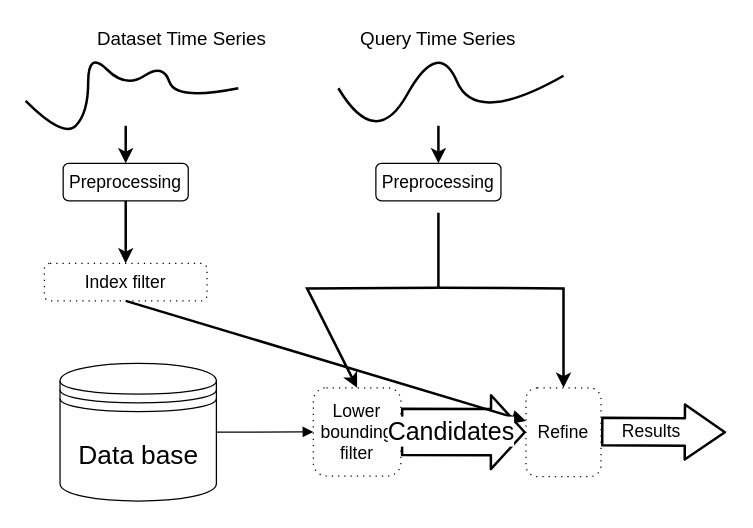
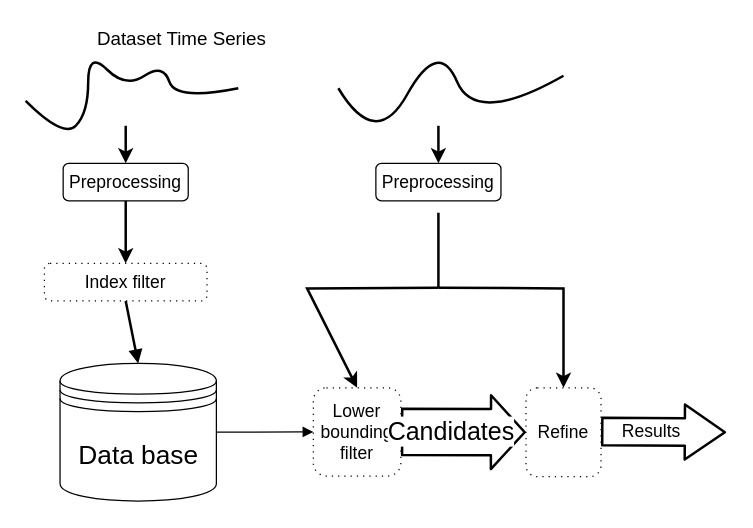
  <mxCell id="0" />
  <mxCell id="1" parent="0" />
  <mxCell id="2" value="&lt;font style=&quot;font-size: 21px&quot;&gt;Data base&lt;/font&gt;" style="shape=datastore;whiteSpace=wrap;html=1;" vertex="1" parent="1"><mxGeometry x="47.5" y="290" width="125" height="110" as="geometry" /></mxCell>
  <mxCell id="3" value="" style="endArrow=block;endFill=1;endSize=6;html=1;entryX=0;entryY=0.5;entryDx=0;entryDy=0;" edge="1" parent="1" source="2" target="4"><mxGeometry width="100" relative="1" as="geometry"><mxPoint x="250" y="296" as="sourcePoint" /><mxPoint x="190" y="296" as="targetPoint" /></mxGeometry></mxCell>
  <mxCell id="4" value="&lt;font style=&quot;font-size: 14px&quot;&gt;Lower bounding filter&lt;/font&gt;" style="shape=ext;rounded=1;html=1;whiteSpace=wrap;dashed=1;dashPattern=1 4;" vertex="1" parent="1"><mxGeometry x="250" y="309.5" width="70" height="70.5" as="geometry" /></mxCell>
  <mxCell id="5" value="" style="curved=1;endArrow=none;html=1;endFill=0;strokeWidth=2;" edge="1" parent="1"><mxGeometry width="50" height="50" relative="1" as="geometry"><mxPoint x="270" y="70" as="sourcePoint" /><mxPoint x="450" y="60" as="targetPoint" /><Array as="points"><mxPoint x="300" y="120" /><mxPoint x="350" y="30" /><mxPoint x="380" y="100" /></Array></mxGeometry></mxCell>
  <mxCell id="6" value="" style="curved=1;endArrow=none;html=1;endFill=0;strokeWidth=2;" edge="1" parent="1"><mxGeometry width="50" height="50" relative="1" as="geometry"><mxPoint x="20" y="80" as="sourcePoint" /><mxPoint x="190" y="70" as="targetPoint" /><Array as="points"><mxPoint x="50" y="110" /><mxPoint x="70" y="90" /><mxPoint x="70" y="40" /><mxPoint x="100" y="70" /><mxPoint x="130" y="50" /><mxPoint x="140" y="80" /></Array></mxGeometry></mxCell>
  <mxCell id="7" value="&lt;font style=&quot;font-size: 15px&quot;&gt;Dataset Time Series&lt;/font&gt;" style="text;html=1;strokeColor=none;fillColor=none;align=center;verticalAlign=middle;whiteSpace=wrap;rounded=0;" vertex="1" parent="1"><mxGeometry x="75" y="20" width="140" height="20" as="geometry" /></mxCell>
  <mxCell id="8" value="" style="endArrow=classic;html=1;strokeWidth=2;" edge="1" parent="1" target="9"><mxGeometry width="50" height="50" relative="1" as="geometry"><mxPoint x="100" y="100" as="sourcePoint" /><mxPoint x="100" y="130" as="targetPoint" /></mxGeometry></mxCell>
  <mxCell id="9" value="&lt;font style=&quot;font-size: 14px&quot;&gt;Preprocessing&lt;/font&gt;" style="shape=ext;rounded=1;html=1;whiteSpace=wrap;" vertex="1" parent="1"><mxGeometry x="50" y="130" width="100" height="30" as="geometry" /></mxCell>
  <mxCell id="10" value="" style="endArrow=classic;html=1;strokeWidth=2;exitX=0.5;exitY=1;exitDx=0;exitDy=0;entryX=0.5;entryY=0;entryDx=0;entryDy=0;" edge="1" parent="1" source="9" target="11"><mxGeometry width="50" height="50" relative="1" as="geometry"><mxPoint x="240" y="150" as="sourcePoint" /><mxPoint x="240" y="200" as="targetPoint" /></mxGeometry></mxCell>
  <mxCell id="11" value="&lt;font style=&quot;font-size: 14px&quot;&gt;Index filter&lt;/font&gt;" style="shape=ext;rounded=1;html=1;whiteSpace=wrap;dashed=1;dashPattern=1 4;" vertex="1" parent="1"><mxGeometry x="35" y="210" width="130" height="30" as="geometry" /></mxCell>
- <mxCell id="12" value="" style="endArrow=block;endFill=1;endSize=6;html=1;strokeWidth=2;exitX=0.5;exitY=1;exitDx=0;exitDy=0;" edge="1" parent="1" source="11" target="18"><mxGeometry width="100" relative="1" as="geometry"><mxPoint x="260" y="180" as="sourcePoint" /><mxPoint x="360" y="180" as="targetPoint" /></mxGeometry></mxCell>
- <mxCell id="13" value="&lt;font style=&quot;font-size: 15px&quot;&gt;Query Time Series&lt;/font&gt;" style="text;html=1;strokeColor=none;fillColor=none;align=center;verticalAlign=middle;whiteSpace=wrap;rounded=0;" vertex="1" parent="1"><mxGeometry x="285" y="20" width="130" height="20" as="geometry" /></mxCell>
+ <mxCell id="12" value="" style="endArrow=block;endFill=1;endSize=6;html=1;strokeWidth=2;exitX=0.5;exitY=1;exitDx=0;exitDy=0;entryX=0.5;entryY=0;entryDx=0;entryDy=0;" edge="1" parent="1" source="11" target="2"><mxGeometry width="100" relative="1" as="geometry"><mxPoint x="260" y="180" as="sourcePoint" /><mxPoint x="360" y="180" as="targetPoint" /></mxGeometry></mxCell>
  <mxCell id="14" value="" style="endArrow=classic;html=1;strokeWidth=2;" edge="1" parent="1" target="15"><mxGeometry width="50" height="50" relative="1" as="geometry"><mxPoint x="350" y="100" as="sourcePoint" /><mxPoint x="350" y="130" as="targetPoint" /></mxGeometry></mxCell>
  <mxCell id="15" value="&lt;font style=&quot;font-size: 14px&quot;&gt;Preprocessing&lt;/font&gt;" style="shape=ext;rounded=1;html=1;whiteSpace=wrap;" vertex="1" parent="1"><mxGeometry x="300" y="130" width="100" height="30" as="geometry" /></mxCell>
  <mxCell id="16" value="" style="shape=flexArrow;endArrow=classic;html=1;strokeWidth=2;exitX=1;exitY=0.5;exitDx=0;exitDy=0;width=36;endSize=8.33;" edge="1" parent="1" source="4"><mxGeometry width="50" height="50" relative="1" as="geometry"><mxPoint x="320" y="359.5" as="sourcePoint" /><mxPoint x="420" y="345" as="targetPoint" /></mxGeometry></mxCell>
  <mxCell id="17" value="Candidates" style="edgeLabel;html=1;align=center;verticalAlign=middle;resizable=0;points=[];fontSize=20;horizontal=1;labelPosition=center;verticalLabelPosition=middle;spacingTop=0;spacingBottom=6;" vertex="1" connectable="0" parent="16"><mxGeometry x="-0.2" y="-2" relative="1" as="geometry"><mxPoint as="offset" /></mxGeometry></mxCell>
  <mxCell id="18" value="&lt;font style=&quot;font-size: 14px&quot;&gt;Refine&lt;/font&gt;" style="shape=ext;rounded=1;html=1;whiteSpace=wrap;dashed=1;dashPattern=1 4;" vertex="1" parent="1"><mxGeometry x="420" y="309.5" width="60" height="71" as="geometry" /></mxCell>
  <mxCell id="19" value="" style="shape=flexArrow;endArrow=classic;html=1;strokeWidth=2;exitX=1;exitY=0.5;exitDx=0;exitDy=0;width=21;endSize=10;" edge="1" parent="1"><mxGeometry width="50" height="50" relative="1" as="geometry"><mxPoint x="480" y="344.5" as="sourcePoint" /><mxPoint x="580" y="345" as="targetPoint" /></mxGeometry></mxCell>
  <mxCell id="20" value="Results" style="edgeLabel;html=1;align=center;verticalAlign=middle;resizable=0;points=[];fontSize=14;spacingBottom=6;" vertex="1" connectable="0" parent="19"><mxGeometry x="-0.2" y="-2" relative="1" as="geometry"><mxPoint as="offset" /></mxGeometry></mxCell>
  <mxCell id="21" value="" style="endArrow=none;html=1;strokeWidth=2;fontSize=14;endFill=0;" edge="1" parent="1"><mxGeometry width="50" height="50" relative="1" as="geometry"><mxPoint x="350" y="169.5" as="sourcePoint" /><mxPoint x="350" y="229.5" as="targetPoint" /></mxGeometry></mxCell>
  <mxCell id="22" value="" style="endArrow=classic;html=1;strokeWidth=2;fontSize=14;rounded=0;entryX=0.5;entryY=0;entryDx=0;entryDy=0;" edge="1" parent="1" target="4"><mxGeometry width="50" height="50" relative="1" as="geometry"><mxPoint x="350" y="229.5" as="sourcePoint" /><mxPoint x="270" y="309.5" as="targetPoint" /><Array as="points"><mxPoint x="245" y="230" /></Array></mxGeometry></mxCell>
  <mxCell id="23" value="" style="endArrow=classic;html=1;strokeWidth=2;fontSize=14;rounded=0;entryX=0.5;entryY=0;entryDx=0;entryDy=0;" edge="1" parent="1" target="18"><mxGeometry width="50" height="50" relative="1" as="geometry"><mxPoint x="350" y="229.5" as="sourcePoint" /><mxPoint x="430" y="309.5" as="targetPoint" /><Array as="points"><mxPoint x="450" y="230" /></Array></mxGeometry></mxCell>
